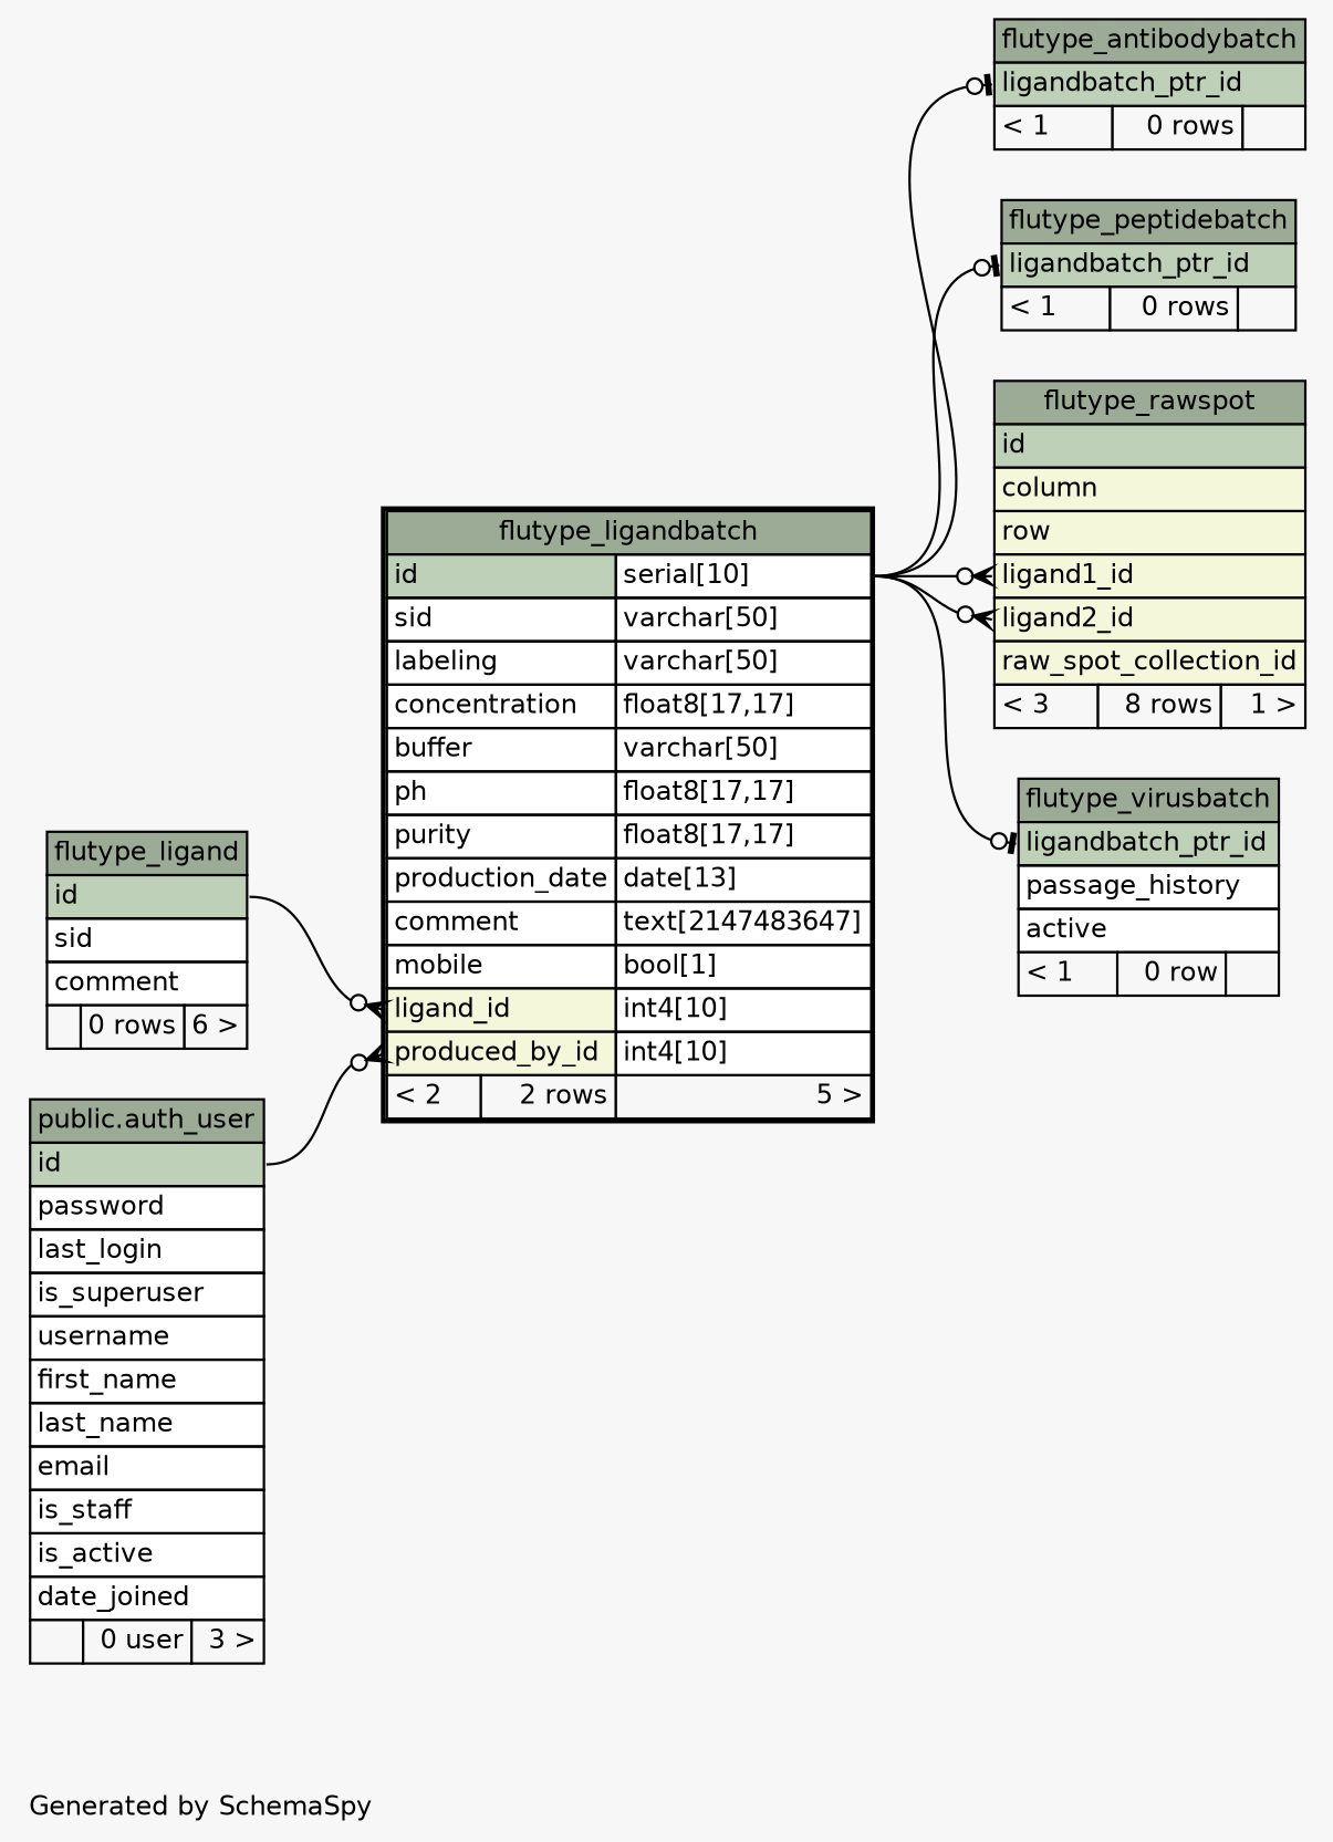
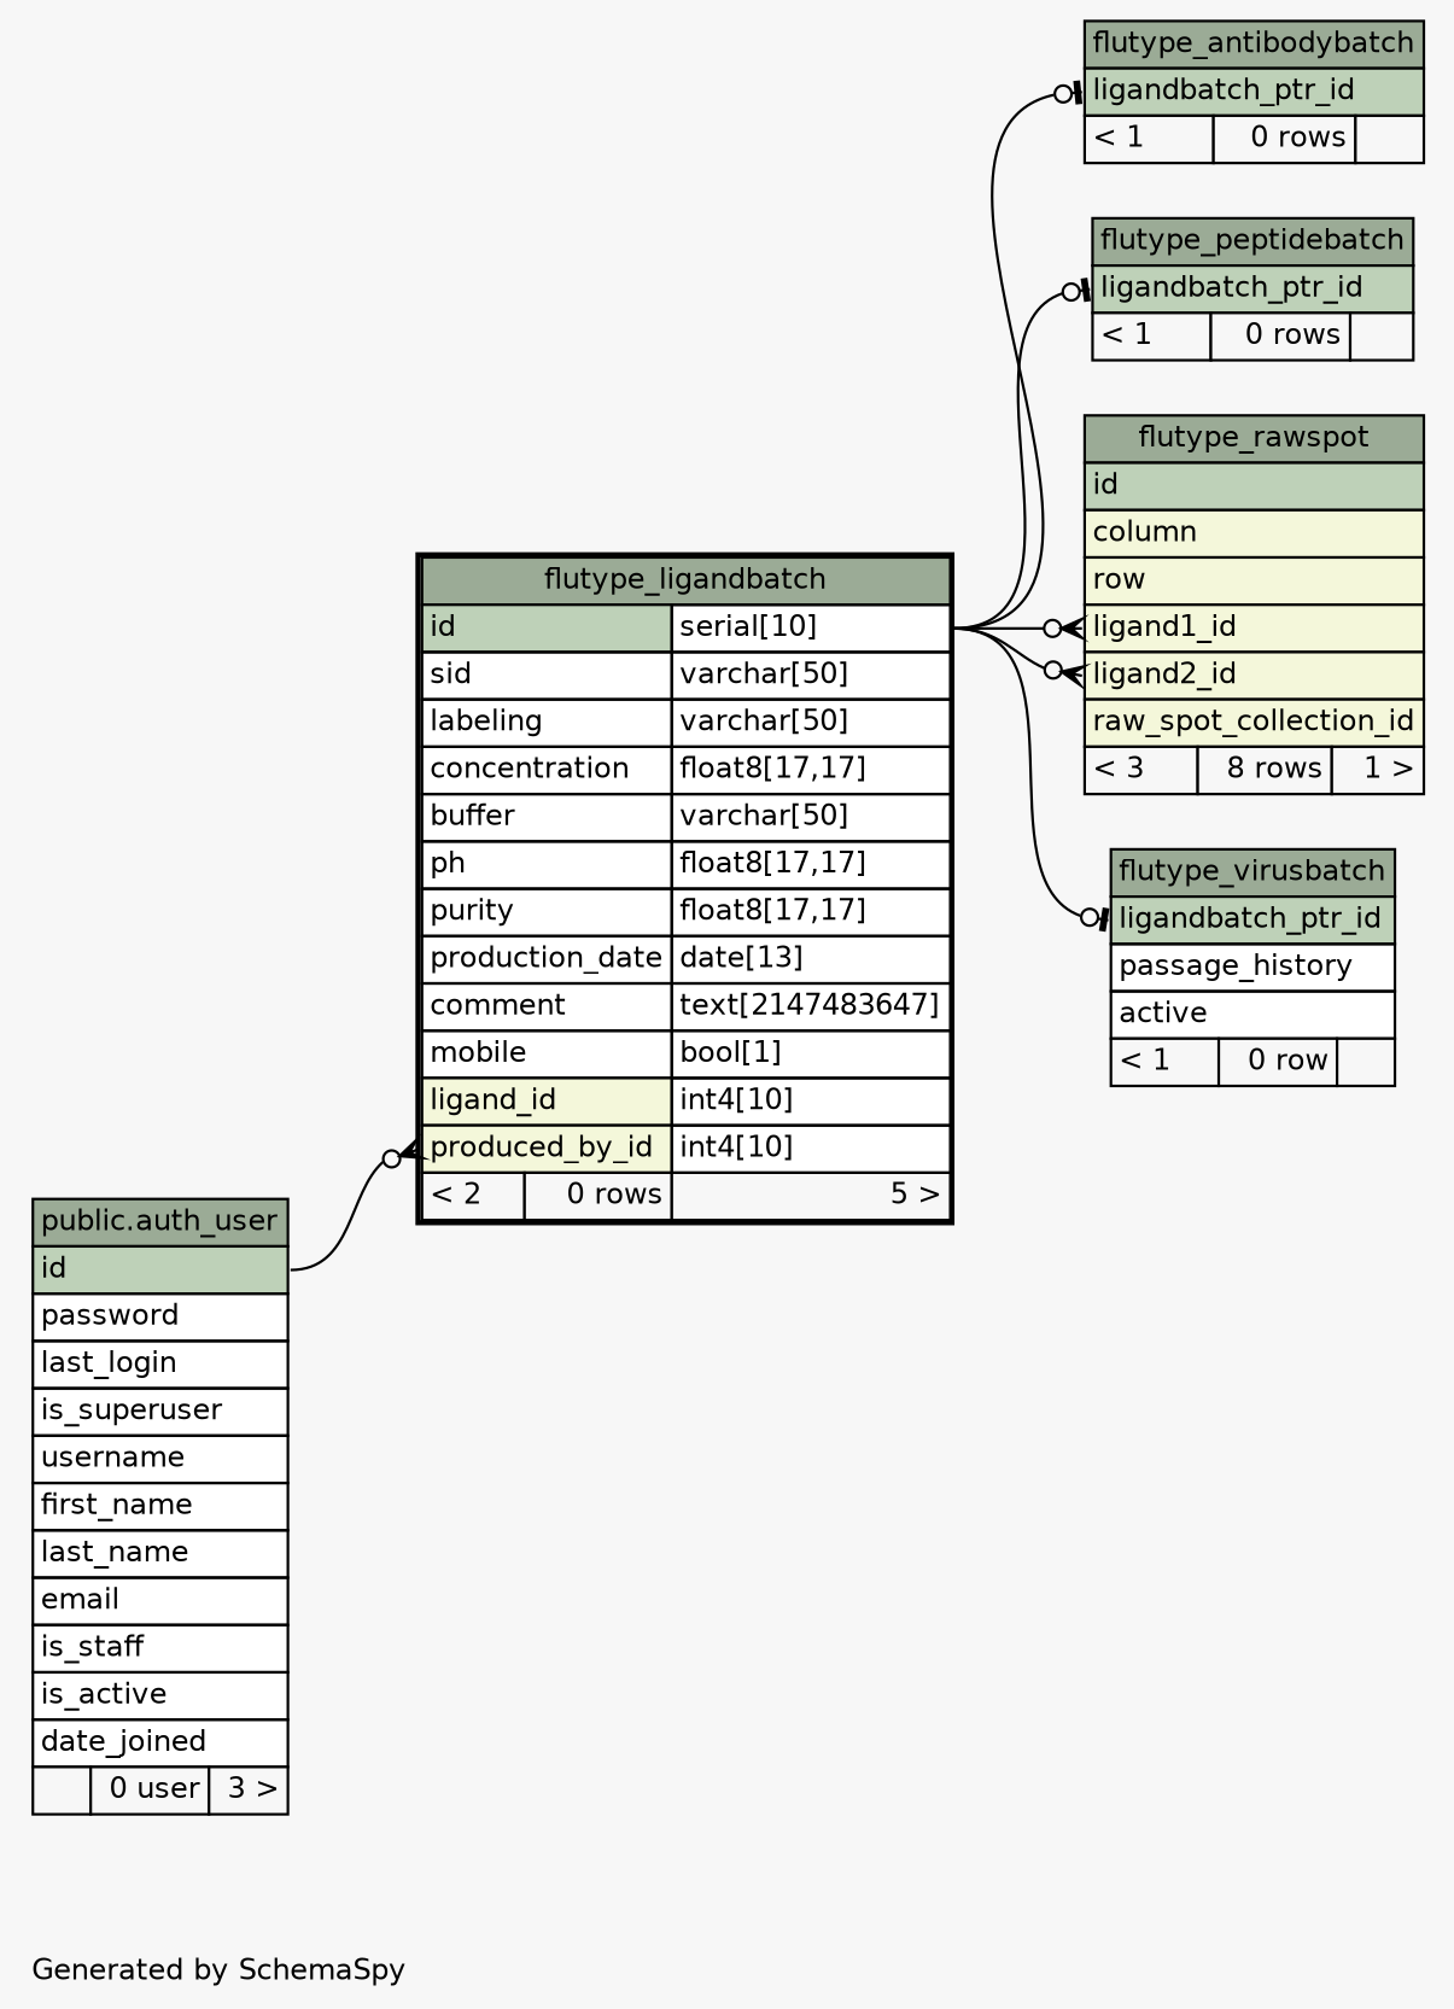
  digraph {
    bgcolor="#f7f7f7"
    fontname=Helvetica
    fontsize=11
    label="\nGenerated by SchemaSpy"
    labeljust=l
    nodesep=0.18
    rankdir=RL
    ranksep=0.46
    node [fontname=Helvetica fontsize=11 shape=plaintext]
    edge [arrowhead=none arrowsize=0.8 arrowtail=crowodot dir=back headport="id.type:e" tailport="ligandbatch_ptr_id:w"]
    n1 [label=<     <TABLE BORDER="0" CELLBORDER="1" CELLSPACING="0" BGCOLOR="#ffffff">       <TR><TD COLSPAN="3" BGCOLOR="#9bab96" ALIGN="CENTER">flutype_antibodybatch</TD></TR>       <TR><TD PORT="ligandbatch_ptr_id" COLSPAN="3" BGCOLOR="#bed1b8" ALIGN="LEFT">ligandbatch_ptr_id</TD></TR>       <TR><TD ALIGN="LEFT" BGCOLOR="#f7f7f7">&lt; 1</TD><TD ALIGN="RIGHT" BGCOLOR="#f7f7f7">0 rows</TD><TD ALIGN="RIGHT" BGCOLOR="#f7f7f7">  </TD></TR>     </TABLE>>]
-   n2 [label=<     <TABLE BORDER="2" CELLBORDER="1" CELLSPACING="0" BGCOLOR="#ffffff">       <TR><TD COLSPAN="3" BGCOLOR="#9bab96" ALIGN="CENTER">flutype_ligandbatch</TD></TR>       <TR><TD PORT="id" COLSPAN="2" BGCOLOR="#bed1b8" ALIGN="LEFT">id</TD><TD PORT="id.type" ALIGN="LEFT">serial[10]</TD></TR>       <TR><TD PORT="sid" COLSPAN="2" ALIGN="LEFT">sid</TD><TD PORT="sid.type" ALIGN="LEFT">varchar[50]</TD></TR>       <TR><TD PORT="labeling" COLSPAN="2" ALIGN="LEFT">labeling</TD><TD PORT="labeling.type" ALIGN="LEFT">varchar[50]</TD></TR>       <TR><TD PORT="concentration" COLSPAN="2" ALIGN="LEFT">concentration</TD><TD PORT="concentration.type" ALIGN="LEFT">float8[17,17]</TD></TR>       <TR><TD PORT="buffer" COLSPAN="2" ALIGN="LEFT">buffer</TD><TD PORT="buffer.type" ALIGN="LEFT">varchar[50]</TD></TR>       <TR><TD PORT="ph" COLSPAN="2" ALIGN="LEFT">ph</TD><TD PORT="ph.type" ALIGN="LEFT">float8[17,17]</TD></TR>       <TR><TD PORT="purity" COLSPAN="2" ALIGN="LEFT">purity</TD><TD PORT="purity.type" ALIGN="LEFT">float8[17,17]</TD></TR>       <TR><TD PORT="production_date" COLSPAN="2" ALIGN="LEFT">production_date</TD><TD PORT="production_date.type" ALIGN="LEFT">date[13]</TD></TR>       <TR><TD PORT="comment" COLSPAN="2" ALIGN="LEFT">comment</TD><TD PORT="comment.type" ALIGN="LEFT">text[2147483647]</TD></TR>       <TR><TD PORT="mobile" COLSPAN="2" ALIGN="LEFT">mobile</TD><TD PORT="mobile.type" ALIGN="LEFT">bool[1]</TD></TR>       <TR><TD PORT="ligand_id" COLSPAN="2" BGCOLOR="#f4f7da" ALIGN="LEFT">ligand_id</TD><TD PORT="ligand_id.type" ALIGN="LEFT">int4[10]</TD></TR>       <TR><TD PORT="produced_by_id" COLSPAN="2" BGCOLOR="#f4f7da" ALIGN="LEFT">produced_by_id</TD><TD PORT="produced_by_id.type" ALIGN="LEFT">int4[10]</TD></TR>       <TR><TD ALIGN="LEFT" BGCOLOR="#f7f7f7">&lt; 2</TD><TD ALIGN="RIGHT" BGCOLOR="#f7f7f7">2 rows</TD><TD ALIGN="RIGHT" BGCOLOR="#f7f7f7">5 &gt;</TD></TR>     </TABLE>>]
-   n3 [label=<     <TABLE BORDER="0" CELLBORDER="1" CELLSPACING="0" BGCOLOR="#ffffff">       <TR><TD COLSPAN="3" BGCOLOR="#9bab96" ALIGN="CENTER">flutype_ligand</TD></TR>       <TR><TD PORT="id" COLSPAN="3" BGCOLOR="#bed1b8" ALIGN="LEFT">id</TD></TR>       <TR><TD PORT="sid" COLSPAN="3" ALIGN="LEFT">sid</TD></TR>       <TR><TD PORT="comment" COLSPAN="3" ALIGN="LEFT">comment</TD></TR>       <TR><TD ALIGN="LEFT" BGCOLOR="#f7f7f7">  </TD><TD ALIGN="RIGHT" BGCOLOR="#f7f7f7">0 rows</TD><TD ALIGN="RIGHT" BGCOLOR="#f7f7f7">6 &gt;</TD></TR>     </TABLE>>]
+   n2 [label=<     <TABLE BORDER="2" CELLBORDER="1" CELLSPACING="0" BGCOLOR="#ffffff">       <TR><TD COLSPAN="3" BGCOLOR="#9bab96" ALIGN="CENTER">flutype_ligandbatch</TD></TR>       <TR><TD PORT="id" COLSPAN="2" BGCOLOR="#bed1b8" ALIGN="LEFT">id</TD><TD PORT="id.type" ALIGN="LEFT">serial[10]</TD></TR>       <TR><TD PORT="sid" COLSPAN="2" ALIGN="LEFT">sid</TD><TD PORT="sid.type" ALIGN="LEFT">varchar[50]</TD></TR>       <TR><TD PORT="labeling" COLSPAN="2" ALIGN="LEFT">labeling</TD><TD PORT="labeling.type" ALIGN="LEFT">varchar[50]</TD></TR>       <TR><TD PORT="concentration" COLSPAN="2" ALIGN="LEFT">concentration</TD><TD PORT="concentration.type" ALIGN="LEFT">float8[17,17]</TD></TR>       <TR><TD PORT="buffer" COLSPAN="2" ALIGN="LEFT">buffer</TD><TD PORT="buffer.type" ALIGN="LEFT">varchar[50]</TD></TR>       <TR><TD PORT="ph" COLSPAN="2" ALIGN="LEFT">ph</TD><TD PORT="ph.type" ALIGN="LEFT">float8[17,17]</TD></TR>       <TR><TD PORT="purity" COLSPAN="2" ALIGN="LEFT">purity</TD><TD PORT="purity.type" ALIGN="LEFT">float8[17,17]</TD></TR>       <TR><TD PORT="production_date" COLSPAN="2" ALIGN="LEFT">production_date</TD><TD PORT="production_date.type" ALIGN="LEFT">date[13]</TD></TR>       <TR><TD PORT="comment" COLSPAN="2" ALIGN="LEFT">comment</TD><TD PORT="comment.type" ALIGN="LEFT">text[2147483647]</TD></TR>       <TR><TD PORT="mobile" COLSPAN="2" ALIGN="LEFT">mobile</TD><TD PORT="mobile.type" ALIGN="LEFT">bool[1]</TD></TR>       <TR><TD PORT="ligand_id" COLSPAN="2" BGCOLOR="#f4f7da" ALIGN="LEFT">ligand_id</TD><TD PORT="ligand_id.type" ALIGN="LEFT">int4[10]</TD></TR>       <TR><TD PORT="produced_by_id" COLSPAN="2" BGCOLOR="#f4f7da" ALIGN="LEFT">produced_by_id</TD><TD PORT="produced_by_id.type" ALIGN="LEFT">int4[10]</TD></TR>       <TR><TD ALIGN="LEFT" BGCOLOR="#f7f7f7">&lt; 2</TD><TD ALIGN="RIGHT" BGCOLOR="#f7f7f7">0 rows</TD><TD ALIGN="RIGHT" BGCOLOR="#f7f7f7">5 &gt;</TD></TR>     </TABLE>>]
    n4 [label=<     <TABLE BORDER="0" CELLBORDER="1" CELLSPACING="0" BGCOLOR="#ffffff">       <TR><TD COLSPAN="3" BGCOLOR="#9bab96" ALIGN="CENTER">public.auth_user</TD></TR>       <TR><TD PORT="id" COLSPAN="3" BGCOLOR="#bed1b8" ALIGN="LEFT">id</TD></TR>       <TR><TD PORT="password" COLSPAN="3" ALIGN="LEFT">password</TD></TR>       <TR><TD PORT="last_login" COLSPAN="3" ALIGN="LEFT">last_login</TD></TR>       <TR><TD PORT="is_superuser" COLSPAN="3" ALIGN="LEFT">is_superuser</TD></TR>       <TR><TD PORT="username" COLSPAN="3" ALIGN="LEFT">username</TD></TR>       <TR><TD PORT="first_name" COLSPAN="3" ALIGN="LEFT">first_name</TD></TR>       <TR><TD PORT="last_name" COLSPAN="3" ALIGN="LEFT">last_name</TD></TR>       <TR><TD PORT="email" COLSPAN="3" ALIGN="LEFT">email</TD></TR>       <TR><TD PORT="is_staff" COLSPAN="3" ALIGN="LEFT">is_staff</TD></TR>       <TR><TD PORT="is_active" COLSPAN="3" ALIGN="LEFT">is_active</TD></TR>       <TR><TD PORT="date_joined" COLSPAN="3" ALIGN="LEFT">date_joined</TD></TR>       <TR><TD ALIGN="LEFT" BGCOLOR="#f7f7f7">  </TD><TD ALIGN="RIGHT" BGCOLOR="#f7f7f7">0 user</TD><TD ALIGN="RIGHT" BGCOLOR="#f7f7f7">3 &gt;</TD></TR>     </TABLE>>]
    n5 [label=<     <TABLE BORDER="0" CELLBORDER="1" CELLSPACING="0" BGCOLOR="#ffffff">       <TR><TD COLSPAN="3" BGCOLOR="#9bab96" ALIGN="CENTER">flutype_peptidebatch</TD></TR>       <TR><TD PORT="ligandbatch_ptr_id" COLSPAN="3" BGCOLOR="#bed1b8" ALIGN="LEFT">ligandbatch_ptr_id</TD></TR>       <TR><TD ALIGN="LEFT" BGCOLOR="#f7f7f7">&lt; 1</TD><TD ALIGN="RIGHT" BGCOLOR="#f7f7f7">0 rows</TD><TD ALIGN="RIGHT" BGCOLOR="#f7f7f7">  </TD></TR>     </TABLE>>]
    n6 [label=<     <TABLE BORDER="0" CELLBORDER="1" CELLSPACING="0" BGCOLOR="#ffffff">       <TR><TD COLSPAN="3" BGCOLOR="#9bab96" ALIGN="CENTER">flutype_rawspot</TD></TR>       <TR><TD PORT="id" COLSPAN="3" BGCOLOR="#bed1b8" ALIGN="LEFT">id</TD></TR>       <TR><TD PORT="column" COLSPAN="3" BGCOLOR="#f4f7da" ALIGN="LEFT">column</TD></TR>       <TR><TD PORT="row" COLSPAN="3" BGCOLOR="#f4f7da" ALIGN="LEFT">row</TD></TR>       <TR><TD PORT="ligand1_id" COLSPAN="3" BGCOLOR="#f4f7da" ALIGN="LEFT">ligand1_id</TD></TR>       <TR><TD PORT="ligand2_id" COLSPAN="3" BGCOLOR="#f4f7da" ALIGN="LEFT">ligand2_id</TD></TR>       <TR><TD PORT="raw_spot_collection_id" COLSPAN="3" BGCOLOR="#f4f7da" ALIGN="LEFT">raw_spot_collection_id</TD></TR>       <TR><TD ALIGN="LEFT" BGCOLOR="#f7f7f7">&lt; 3</TD><TD ALIGN="RIGHT" BGCOLOR="#f7f7f7">8 rows</TD><TD ALIGN="RIGHT" BGCOLOR="#f7f7f7">1 &gt;</TD></TR>     </TABLE>>]
    n7 [label=<     <TABLE BORDER="0" CELLBORDER="1" CELLSPACING="0" BGCOLOR="#ffffff">       <TR><TD COLSPAN="3" BGCOLOR="#9bab96" ALIGN="CENTER">flutype_virusbatch</TD></TR>       <TR><TD PORT="ligandbatch_ptr_id" COLSPAN="3" BGCOLOR="#bed1b8" ALIGN="LEFT">ligandbatch_ptr_id</TD></TR>       <TR><TD PORT="passage_history" COLSPAN="3" ALIGN="LEFT">passage_history</TD></TR>       <TR><TD PORT="active" COLSPAN="3" ALIGN="LEFT">active</TD></TR>       <TR><TD ALIGN="LEFT" BGCOLOR="#f7f7f7">&lt; 1</TD><TD ALIGN="RIGHT" BGCOLOR="#f7f7f7">0 row</TD><TD ALIGN="RIGHT" BGCOLOR="#f7f7f7">  </TD></TR>     </TABLE>>]
    n1 -> n2 [arrowtail=teeodot]
-   n2 -> n3 [headport="id:e" tailport="ligand_id:w"]
    n2 -> n4 [headport="id:e" tailport="produced_by_id:w"]
    n5 -> n2 [arrowtail=teeodot]
    n6 -> n2 [tailport="ligand1_id:w"]
    n6 -> n2 [tailport="ligand2_id:w"]
    n7 -> n2 [arrowtail=teeodot]
  }
